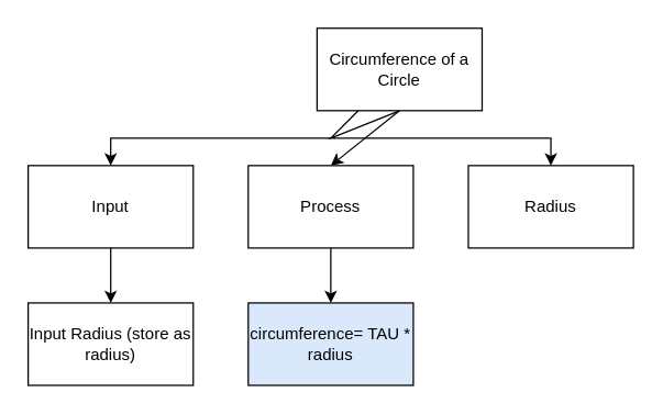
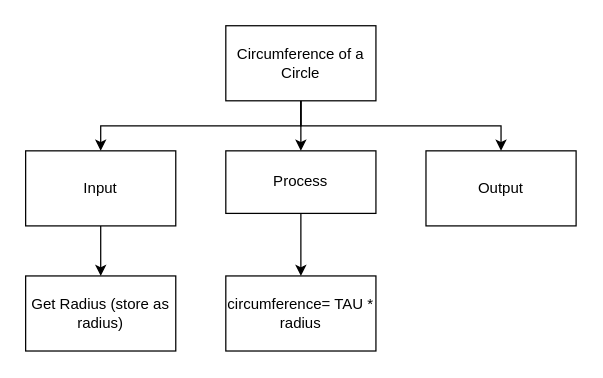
  <mxCell id="0" />
  <mxCell id="1" parent="0" />
  <mxCell id="2" style="edgeStyle=none;html=1;entryX=0.5;entryY=0;entryDx=0;entryDy=0;strokeColor=default;rounded=0;" edge="1" parent="1" source="5" target="7"><mxGeometry relative="1" as="geometry"><Array as="points"><mxPoint x="240" y="100" /><mxPoint x="80" y="100" /></Array></mxGeometry></mxCell>
  <mxCell id="3" style="edgeStyle=none;rounded=0;html=1;exitX=0.5;exitY=1;exitDx=0;exitDy=0;entryX=0.5;entryY=0;entryDx=0;entryDy=0;strokeColor=default;" edge="1" parent="1" source="5" target="9"><mxGeometry relative="1" as="geometry" /></mxCell>
  <mxCell id="4" style="edgeStyle=none;rounded=0;html=1;exitX=0.5;exitY=1;exitDx=0;exitDy=0;entryX=0.5;entryY=0;entryDx=0;entryDy=0;strokeColor=default;" edge="1" parent="1" source="5" target="10"><mxGeometry relative="1" as="geometry"><Array as="points"><mxPoint x="240" y="100" /><mxPoint x="400" y="100" /></Array></mxGeometry></mxCell>
- <mxCell id="5" value="Circumference&amp;nbsp;of a Circle" style="rounded=0;whiteSpace=wrap;html=1;" vertex="1" parent="1"><mxGeometry x="230" y="20" width="120" height="60" as="geometry" /></mxCell>
+ <mxCell id="5" value="Circumference&amp;nbsp;of a Circle" style="rounded=0;whiteSpace=wrap;html=1;" vertex="1" parent="1"><mxGeometry x="180" y="20" width="120" height="60" as="geometry" /></mxCell>
  <mxCell id="6" style="edgeStyle=none;rounded=0;html=1;entryX=0.5;entryY=0;entryDx=0;entryDy=0;strokeColor=default;" edge="1" parent="1" source="7" target="11"><mxGeometry relative="1" as="geometry" /></mxCell>
  <mxCell id="7" value="Input" style="rounded=0;whiteSpace=wrap;html=1;" vertex="1" parent="1"><mxGeometry x="20" y="120" width="120" height="60" as="geometry" /></mxCell>
  <mxCell id="8" style="edgeStyle=none;rounded=0;html=1;entryX=0.5;entryY=0;entryDx=0;entryDy=0;strokeColor=default;" edge="1" parent="1" source="9" target="12"><mxGeometry relative="1" as="geometry" /></mxCell>
- <mxCell id="9" value="Process" style="rounded=0;whiteSpace=wrap;html=1;" vertex="1" parent="1"><mxGeometry x="180" y="120" width="120" height="60" as="geometry" /></mxCell>
- <mxCell id="10" value="Radius" style="rounded=0;whiteSpace=wrap;html=1;" vertex="1" parent="1"><mxGeometry x="340" y="120" width="120" height="60" as="geometry" /></mxCell>
- <mxCell id="11" value="Input Radius (store as radius)" style="rounded=0;whiteSpace=wrap;html=1;" vertex="1" parent="1"><mxGeometry x="20" y="220" width="120" height="60" as="geometry" /></mxCell>
- <mxCell id="12" value="circumference= TAU * radius" style="rounded=0;whiteSpace=wrap;html=1;fillColor=#dae8fc;" vertex="1" parent="1"><mxGeometry x="180" y="220" width="120" height="60" as="geometry" /></mxCell>
+ <mxCell id="9" value="Process" style="rounded=0;whiteSpace=wrap;html=1;" vertex="1" parent="1"><mxGeometry x="180" y="120" width="120" height="50" as="geometry" /></mxCell>
+ <mxCell id="10" value="Output" style="rounded=0;whiteSpace=wrap;html=1;" vertex="1" parent="1"><mxGeometry x="340" y="120" width="120" height="60" as="geometry" /></mxCell>
+ <mxCell id="11" value="Get Radius (store as radius)" style="rounded=0;whiteSpace=wrap;html=1;" vertex="1" parent="1"><mxGeometry x="20" y="220" width="120" height="60" as="geometry" /></mxCell>
+ <mxCell id="12" value="circumference= TAU * radius" style="rounded=0;whiteSpace=wrap;html=1;" vertex="1" parent="1"><mxGeometry x="180" y="220" width="120" height="60" as="geometry" /></mxCell>
